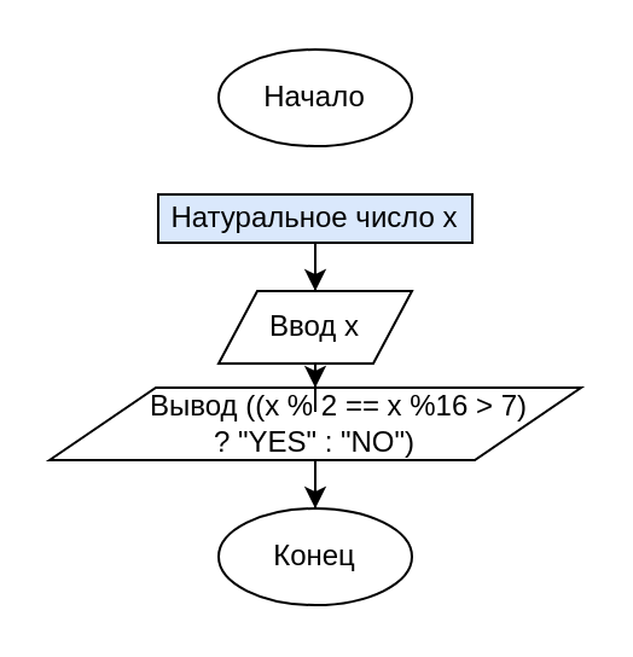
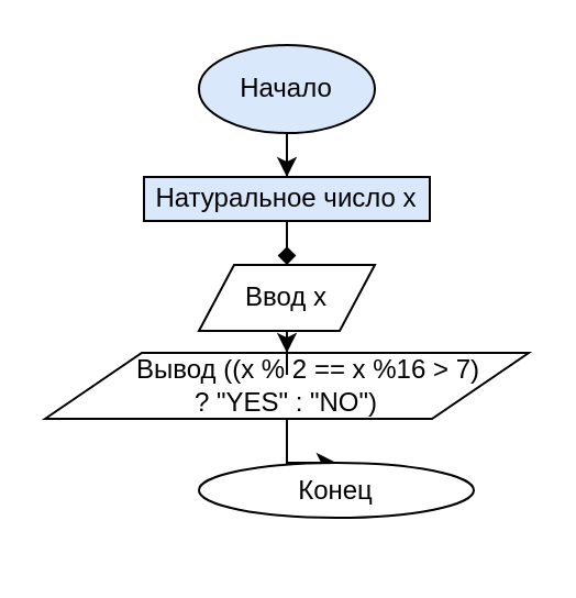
  <mxCell id="0" />
  <mxCell id="1" parent="0" />
- <mxCell id="3" value="Начало" style="ellipse;whiteSpace=wrap;html=1;" vertex="1" parent="1"><mxGeometry x="90" y="20" width="80" height="40" as="geometry" /></mxCell>
+ <mxCell id="2" style="edgeStyle=orthogonalEdgeStyle;rounded=0;orthogonalLoop=1;jettySize=auto;html=1;entryX=0.5;entryY=0;entryDx=0;entryDy=0;" edge="1" parent="1" source="3" target="8"><mxGeometry relative="1" as="geometry" /></mxCell>
+ <mxCell id="3" value="Начало" style="ellipse;whiteSpace=wrap;html=1;fillColor=#dae8fc;" vertex="1" parent="1"><mxGeometry x="90" y="20" width="80" height="40" as="geometry" /></mxCell>
  <mxCell id="4" style="edgeStyle=orthogonalEdgeStyle;rounded=0;orthogonalLoop=1;jettySize=auto;html=1;entryX=0.5;entryY=0;entryDx=0;entryDy=0;" edge="1" parent="1" source="5" target="6"><mxGeometry relative="1" as="geometry" /></mxCell>
  <mxCell id="5" value="&amp;nbsp; &amp;nbsp; &amp;nbsp; Вывод&amp;nbsp;((x % 2 == x %16 &amp;gt; 7) &lt;br&gt;? &quot;YES&quot; : &quot;NO&quot;)" style="shape=parallelogram;perimeter=parallelogramPerimeter;whiteSpace=wrap;html=1;" vertex="1" parent="1"><mxGeometry x="20" y="160" width="220" height="30" as="geometry" /></mxCell>
- <mxCell id="6" value="Конец" style="ellipse;whiteSpace=wrap;html=1;" vertex="1" parent="1"><mxGeometry x="90" y="210" width="80" height="40" as="geometry" /></mxCell>
- <mxCell id="7" style="edgeStyle=orthogonalEdgeStyle;rounded=0;orthogonalLoop=1;jettySize=auto;html=1;" edge="1" parent="1" source="8" target="10"><mxGeometry relative="1" as="geometry" /></mxCell>
+ <mxCell id="6" value="Конец" style="ellipse;whiteSpace=wrap;html=1;" vertex="1" parent="1"><mxGeometry x="90" y="210" width="125" height="25" as="geometry" /></mxCell>
+ <mxCell id="7" style="edgeStyle=orthogonalEdgeStyle;rounded=0;orthogonalLoop=1;jettySize=auto;html=1;endArrow=diamond;" edge="1" parent="1" source="8" target="10"><mxGeometry relative="1" as="geometry" /></mxCell>
  <mxCell id="8" value="Натуральное число x" style="rounded=0;whiteSpace=wrap;html=1;fillColor=#dae8fc;" vertex="1" parent="1"><mxGeometry x="65" y="80" width="130" height="20" as="geometry" /></mxCell>
  <mxCell id="9" style="edgeStyle=orthogonalEdgeStyle;rounded=0;orthogonalLoop=1;jettySize=auto;html=1;entryX=0.5;entryY=0;entryDx=0;entryDy=0;" edge="1" parent="1" source="10" target="5"><mxGeometry relative="1" as="geometry" /></mxCell>
  <mxCell id="10" value="Ввод x" style="shape=parallelogram;perimeter=parallelogramPerimeter;whiteSpace=wrap;html=1;" vertex="1" parent="1"><mxGeometry x="90" y="120" width="80" height="30" as="geometry" /></mxCell>
